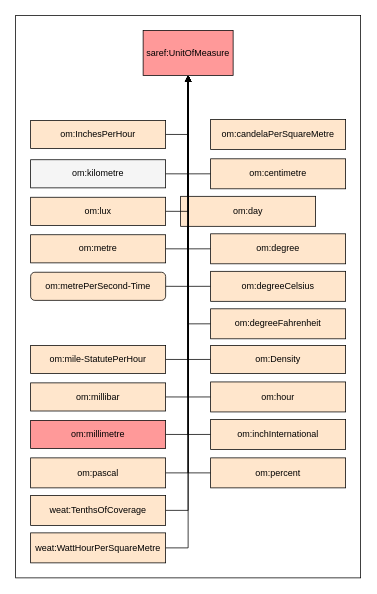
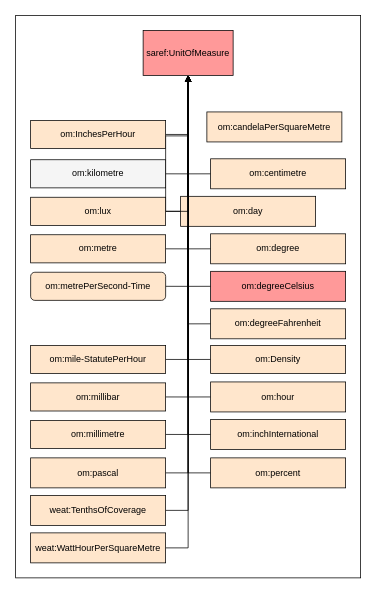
  <mxCell id="0" />
  <mxCell id="1" parent="0" />
  <mxCell id="2" value="" style="rounded=0;whiteSpace=wrap;html=1;" vertex="1" parent="1"><mxGeometry x="20" y="20" width="460" height="750" as="geometry" /></mxCell>
  <mxCell id="3" value="saref:UnitOfMeasure" style="rounded=0;whiteSpace=wrap;html=1;fillColor=#FF9999;" vertex="1" parent="1"><mxGeometry x="190" y="40" width="120" height="60" as="geometry" /></mxCell>
  <mxCell id="4" style="edgeStyle=orthogonalEdgeStyle;rounded=0;orthogonalLoop=1;jettySize=auto;html=1;exitX=0;exitY=0.5;exitDx=0;exitDy=0;" edge="1" parent="1" source="5" target="3"><mxGeometry relative="1" as="geometry"><mxPoint x="250" y="250" as="targetPoint" /></mxGeometry></mxCell>
  <mxCell id="5" value="om:Density" style="rounded=0;whiteSpace=wrap;html=1;fillColor=#FFE6CC;" vertex="1" parent="1"><mxGeometry x="280" y="460" width="180" height="37.5" as="geometry" /></mxCell>
  <mxCell id="6" style="edgeStyle=orthogonalEdgeStyle;rounded=0;orthogonalLoop=1;jettySize=auto;html=1;exitX=0;exitY=0.5;exitDx=0;exitDy=0;" edge="1" parent="1" source="7" target="3"><mxGeometry relative="1" as="geometry" /></mxCell>
  <mxCell id="7" value="om:hour" style="rounded=0;whiteSpace=wrap;html=1;fillColor=#FFE6CC;" vertex="1" parent="1"><mxGeometry x="280" y="508.75" width="180" height="40" as="geometry" /></mxCell>
  <mxCell id="8" style="edgeStyle=orthogonalEdgeStyle;rounded=0;orthogonalLoop=1;jettySize=auto;html=1;exitX=0;exitY=0.5;exitDx=0;exitDy=0;" edge="1" parent="1" source="9" target="3"><mxGeometry relative="1" as="geometry" /></mxCell>
  <mxCell id="9" value="om:inchInternational" style="rounded=0;whiteSpace=wrap;html=1;fillColor=#FFE6CC;" vertex="1" parent="1"><mxGeometry x="280" y="558.75" width="180" height="40" as="geometry" /></mxCell>
  <mxCell id="10" style="edgeStyle=orthogonalEdgeStyle;rounded=0;orthogonalLoop=1;jettySize=auto;html=1;exitX=1;exitY=0.5;exitDx=0;exitDy=0;" edge="1" parent="1" source="11" target="3"><mxGeometry relative="1" as="geometry" /></mxCell>
  <mxCell id="11" value="om:pascal" style="rounded=0;whiteSpace=wrap;html=1;fillColor=#FFE6CC;" vertex="1" parent="1"><mxGeometry x="40" y="610" width="180" height="40" as="geometry" /></mxCell>
  <mxCell id="12" style="edgeStyle=orthogonalEdgeStyle;rounded=0;orthogonalLoop=1;jettySize=auto;html=1;exitX=1;exitY=0.5;exitDx=0;exitDy=0;" edge="1" parent="1" source="13" target="3"><mxGeometry relative="1" as="geometry" /></mxCell>
  <mxCell id="13" value="weat:TenthsOfCoverage" style="rounded=0;whiteSpace=wrap;html=1;fillColor=#FFE6CC;" vertex="1" parent="1"><mxGeometry x="40" y="660" width="180" height="40" as="geometry" /></mxCell>
  <mxCell id="14" style="edgeStyle=orthogonalEdgeStyle;rounded=0;orthogonalLoop=1;jettySize=auto;html=1;exitX=0;exitY=0.5;exitDx=0;exitDy=0;" edge="1" parent="1" source="15" target="3"><mxGeometry relative="1" as="geometry" /></mxCell>
  <mxCell id="15" value="om:degreeFahrenheit" style="rounded=0;whiteSpace=wrap;html=1;fillColor=#FFE6CC;" vertex="1" parent="1"><mxGeometry x="280" y="411.25" width="180" height="40" as="geometry" /></mxCell>
  <mxCell id="16" style="edgeStyle=orthogonalEdgeStyle;rounded=0;orthogonalLoop=1;jettySize=auto;html=1;exitX=0;exitY=0.5;exitDx=0;exitDy=0;" edge="1" parent="1" source="17" target="3"><mxGeometry relative="1" as="geometry" /></mxCell>
  <mxCell id="17" value="om:percent" style="rounded=0;whiteSpace=wrap;html=1;fillColor=#FFE6CC;" vertex="1" parent="1"><mxGeometry x="280" y="610" width="180" height="40" as="geometry" /></mxCell>
  <mxCell id="18" style="edgeStyle=orthogonalEdgeStyle;rounded=0;orthogonalLoop=1;jettySize=auto;html=1;exitX=0;exitY=0.5;exitDx=0;exitDy=0;" edge="1" parent="1" source="19" target="3"><mxGeometry relative="1" as="geometry" /></mxCell>
- <mxCell id="19" value="om:degreeCelsius" style="rounded=0;whiteSpace=wrap;html=1;fillColor=#FFE6CC;" vertex="1" parent="1"><mxGeometry x="280" y="361.25" width="180" height="40" as="geometry" /></mxCell>
- <mxCell id="20" value="om:candelaPerSquareMetre" style="rounded=0;whiteSpace=wrap;html=1;fillColor=#FFE6CC;" vertex="1" parent="1"><mxGeometry x="280" y="158.75" width="180" height="40" as="geometry" /></mxCell>
+ <mxCell id="19" value="om:degreeCelsius" style="rounded=0;whiteSpace=wrap;html=1;fillColor=#ff9999;" vertex="1" parent="1"><mxGeometry x="280" y="361.25" width="180" height="40" as="geometry" /></mxCell>
+ <mxCell id="20" value="om:candelaPerSquareMetre" style="rounded=0;whiteSpace=wrap;html=1;fillColor=#FFE6CC;" vertex="1" parent="1"><mxGeometry x="275" y="148.75" width="180" height="40" as="geometry" /></mxCell>
  <mxCell id="21" style="edgeStyle=orthogonalEdgeStyle;rounded=0;orthogonalLoop=1;jettySize=auto;html=1;exitX=0;exitY=0.5;exitDx=0;exitDy=0;" edge="1" parent="1" source="22" target="3"><mxGeometry relative="1" as="geometry" /></mxCell>
  <mxCell id="22" value="om:centimetre" style="rounded=0;whiteSpace=wrap;html=1;fillColor=#FFE6CC;" vertex="1" parent="1"><mxGeometry x="280" y="211.25" width="180" height="40" as="geometry" /></mxCell>
+ <mxCell id="23" style="edgeStyle=orthogonalEdgeStyle;rounded=0;orthogonalLoop=1;jettySize=auto;html=1;exitX=0;exitY=0.5;exitDx=0;exitDy=0;" edge="1" parent="1" source="24" target="3"><mxGeometry relative="1" as="geometry" /></mxCell>
  <mxCell id="24" value="om:day" style="rounded=0;whiteSpace=wrap;html=1;fillColor=#FFE6CC;" vertex="1" parent="1"><mxGeometry x="240" y="261.25" width="180" height="40" as="geometry" /></mxCell>
  <mxCell id="25" style="edgeStyle=orthogonalEdgeStyle;rounded=0;orthogonalLoop=1;jettySize=auto;html=1;exitX=0;exitY=0.5;exitDx=0;exitDy=0;" edge="1" parent="1" source="26" target="3"><mxGeometry relative="1" as="geometry" /></mxCell>
  <mxCell id="26" value="om:degree" style="rounded=0;whiteSpace=wrap;html=1;fillColor=#FFE6CC;" vertex="1" parent="1"><mxGeometry x="280" y="311.25" width="180" height="40" as="geometry" /></mxCell>
  <mxCell id="27" style="edgeStyle=orthogonalEdgeStyle;rounded=0;orthogonalLoop=1;jettySize=auto;html=1;exitX=1;exitY=0.5;exitDx=0;exitDy=0;" edge="1" parent="1" source="28" target="3"><mxGeometry relative="1" as="geometry" /></mxCell>
  <mxCell id="28" value="om:InchesPerHour" style="rounded=0;whiteSpace=wrap;html=1;fillColor=#FFE6CC;" vertex="1" parent="1"><mxGeometry x="40" y="160" width="180" height="37.5" as="geometry" /></mxCell>
  <mxCell id="29" style="edgeStyle=orthogonalEdgeStyle;rounded=0;orthogonalLoop=1;jettySize=auto;html=1;exitX=1;exitY=0.5;exitDx=0;exitDy=0;" edge="1" parent="1" source="30" target="3"><mxGeometry relative="1" as="geometry" /></mxCell>
  <mxCell id="30" value="om:kilometre" style="rounded=0;whiteSpace=wrap;html=1;fillColor=#f5f5f5;" vertex="1" parent="1"><mxGeometry x="40" y="212.5" width="180" height="37.5" as="geometry" /></mxCell>
  <mxCell id="31" style="edgeStyle=orthogonalEdgeStyle;rounded=0;orthogonalLoop=1;jettySize=auto;html=1;exitX=1;exitY=0.5;exitDx=0;exitDy=0;" edge="1" parent="1" source="32" target="3"><mxGeometry relative="1" as="geometry" /></mxCell>
  <mxCell id="32" value="om:lux" style="rounded=0;whiteSpace=wrap;html=1;fillColor=#FFE6CC;" vertex="1" parent="1"><mxGeometry x="40" y="262.5" width="180" height="37.5" as="geometry" /></mxCell>
  <mxCell id="33" style="edgeStyle=orthogonalEdgeStyle;rounded=0;orthogonalLoop=1;jettySize=auto;html=1;exitX=1;exitY=0.5;exitDx=0;exitDy=0;" edge="1" parent="1" source="34" target="3"><mxGeometry relative="1" as="geometry" /></mxCell>
  <mxCell id="34" value="om:metre" style="rounded=0;whiteSpace=wrap;html=1;fillColor=#FFE6CC;" vertex="1" parent="1"><mxGeometry x="40" y="312.5" width="180" height="37.5" as="geometry" /></mxCell>
  <mxCell id="35" style="edgeStyle=orthogonalEdgeStyle;rounded=0;orthogonalLoop=1;jettySize=auto;html=1;exitX=1;exitY=0.5;exitDx=0;exitDy=0;" edge="1" parent="1" source="36" target="3"><mxGeometry relative="1" as="geometry" /></mxCell>
  <mxCell id="36" value="om:metrePerSecond-Time" style="whiteSpace=wrap;html=1;fillColor=#FFE6CC;rounded=1;" vertex="1" parent="1"><mxGeometry x="40" y="362.5" width="180" height="37.5" as="geometry" /></mxCell>
  <mxCell id="37" style="edgeStyle=orthogonalEdgeStyle;rounded=0;orthogonalLoop=1;jettySize=auto;html=1;exitX=1;exitY=0.5;exitDx=0;exitDy=0;" edge="1" parent="1" source="38" target="3"><mxGeometry relative="1" as="geometry" /></mxCell>
  <mxCell id="38" value="om:mile-StatutePerHour" style="rounded=0;whiteSpace=wrap;html=1;fillColor=#FFE6CC;" vertex="1" parent="1"><mxGeometry x="40" y="460" width="180" height="37.5" as="geometry" /></mxCell>
  <mxCell id="39" style="edgeStyle=orthogonalEdgeStyle;rounded=0;orthogonalLoop=1;jettySize=auto;html=1;exitX=1;exitY=0.5;exitDx=0;exitDy=0;" edge="1" parent="1" source="40" target="3"><mxGeometry relative="1" as="geometry" /></mxCell>
  <mxCell id="40" value="om:millibar" style="rounded=0;whiteSpace=wrap;html=1;fillColor=#FFE6CC;" vertex="1" parent="1"><mxGeometry x="40" y="510" width="180" height="37.5" as="geometry" /></mxCell>
  <mxCell id="41" style="edgeStyle=orthogonalEdgeStyle;rounded=0;orthogonalLoop=1;jettySize=auto;html=1;exitX=1;exitY=0.5;exitDx=0;exitDy=0;" edge="1" parent="1" source="42" target="3"><mxGeometry relative="1" as="geometry" /></mxCell>
- <mxCell id="42" value="om:millimetre" style="rounded=0;whiteSpace=wrap;html=1;fillColor=#ff9999;" vertex="1" parent="1"><mxGeometry x="40" y="560" width="180" height="37.5" as="geometry" /></mxCell>
+ <mxCell id="42" value="om:millimetre" style="rounded=0;whiteSpace=wrap;html=1;fillColor=#FFE6CC;" vertex="1" parent="1"><mxGeometry x="40" y="560" width="180" height="37.5" as="geometry" /></mxCell>
  <mxCell id="43" style="edgeStyle=orthogonalEdgeStyle;rounded=0;orthogonalLoop=1;jettySize=auto;html=1;exitX=1;exitY=0.5;exitDx=0;exitDy=0;" edge="1" parent="1" source="44" target="3"><mxGeometry relative="1" as="geometry" /></mxCell>
  <mxCell id="44" value="weat:WattHourPerSquareMetre" style="rounded=0;whiteSpace=wrap;html=1;fillColor=#FFE6CC;" vertex="1" parent="1"><mxGeometry x="40" y="710" width="180" height="40" as="geometry" /></mxCell>
